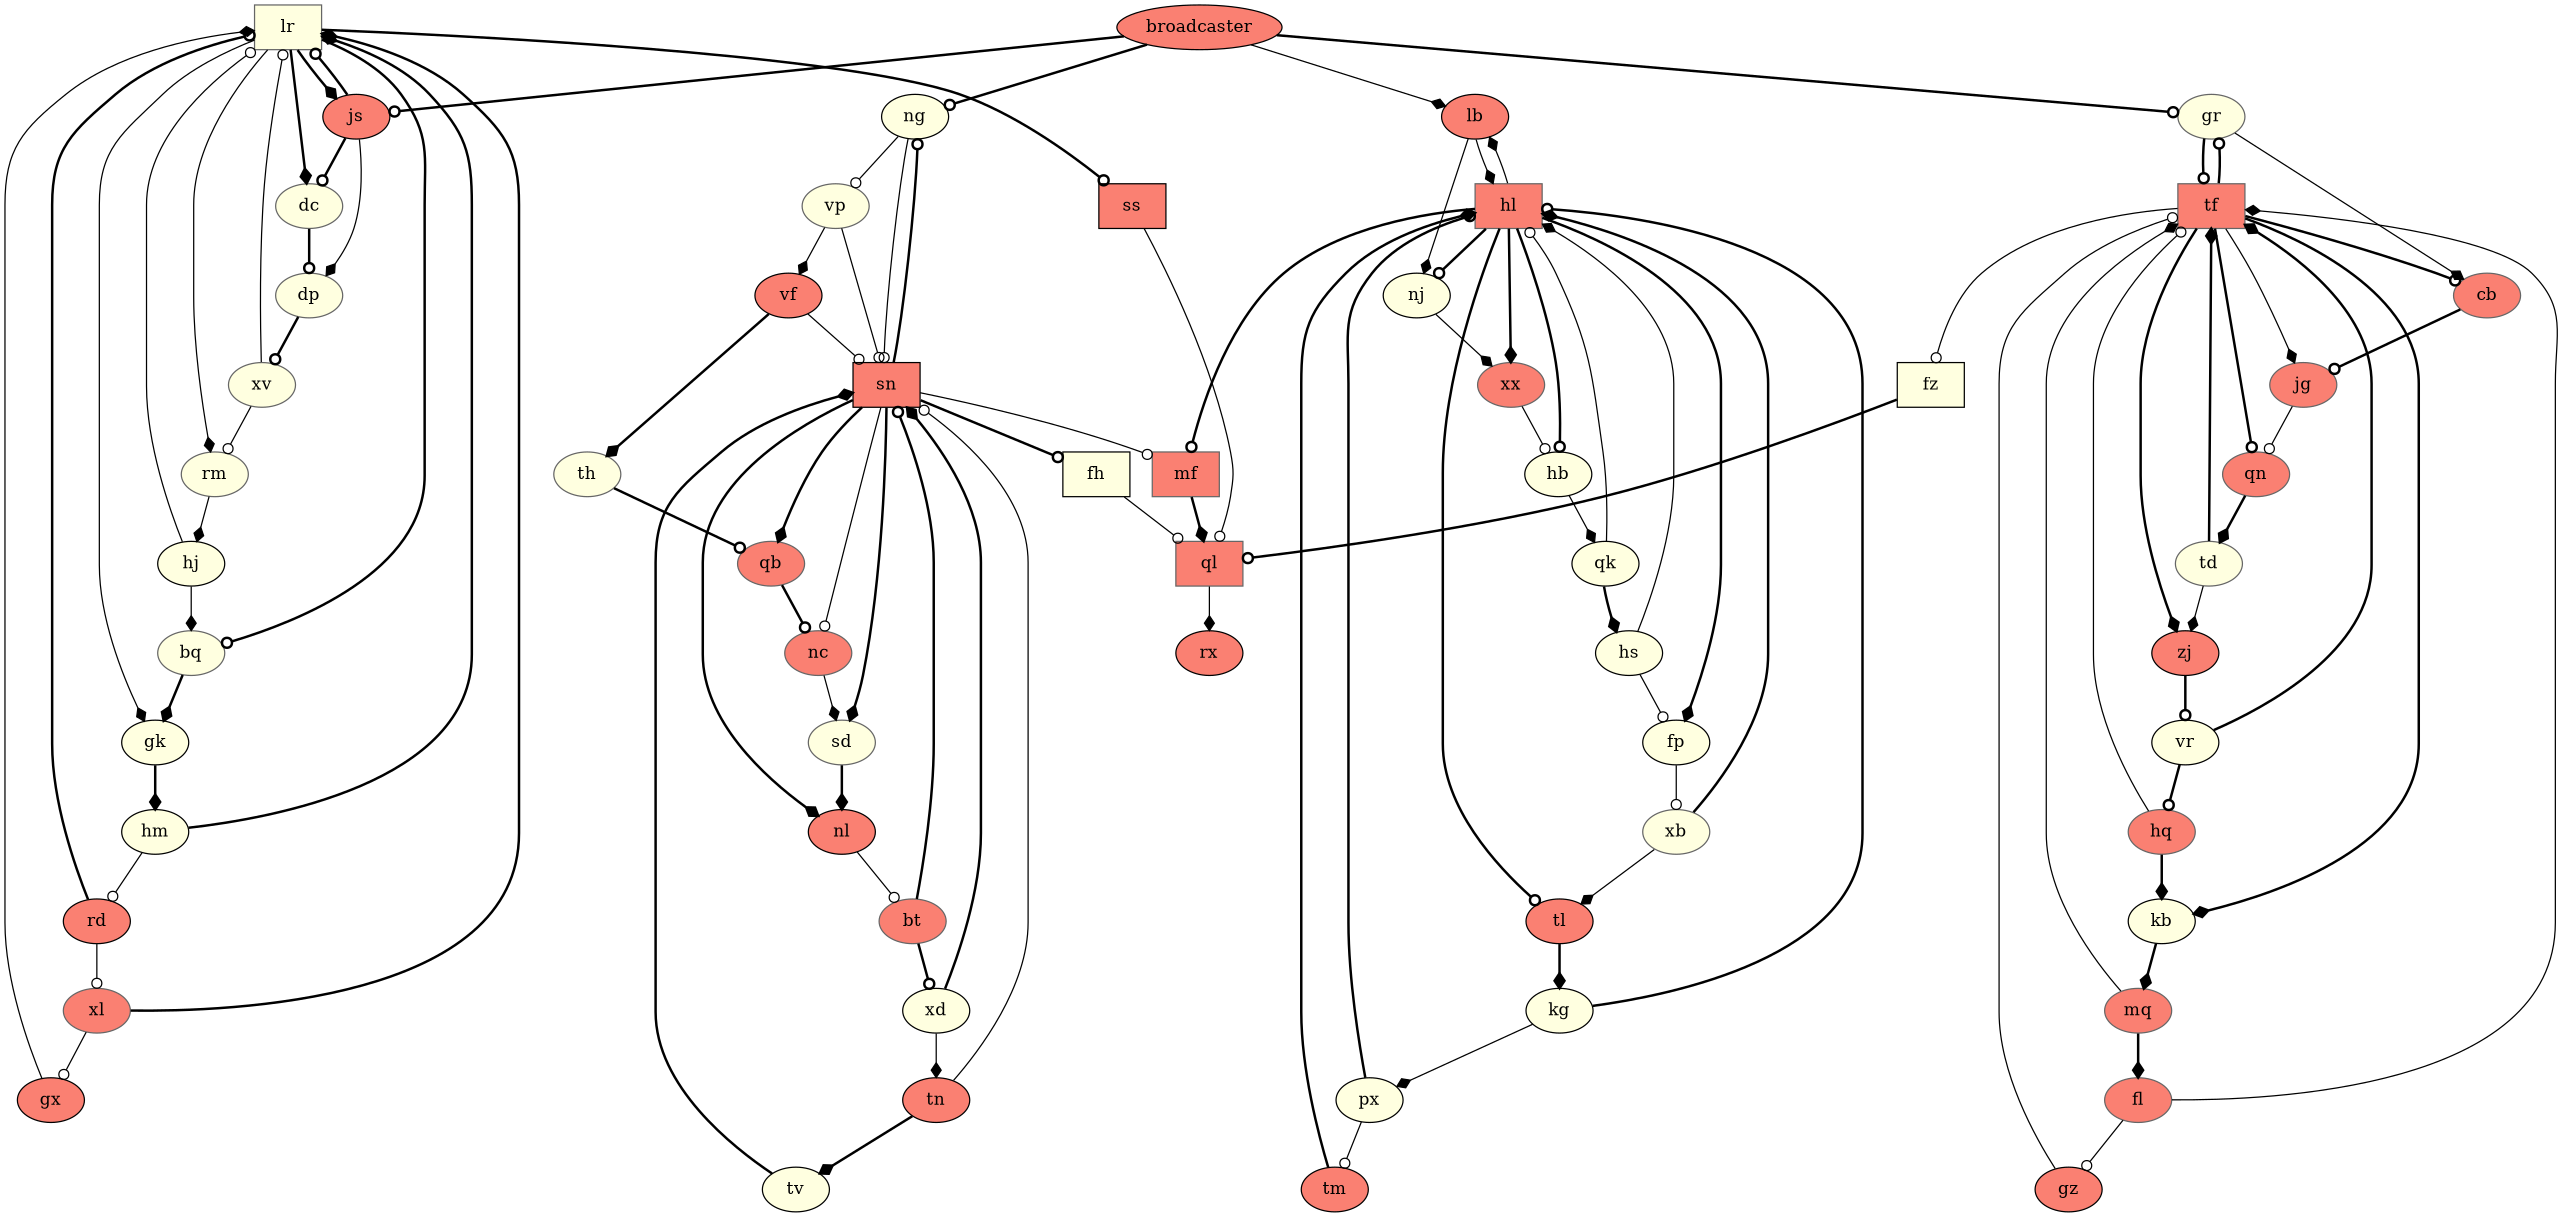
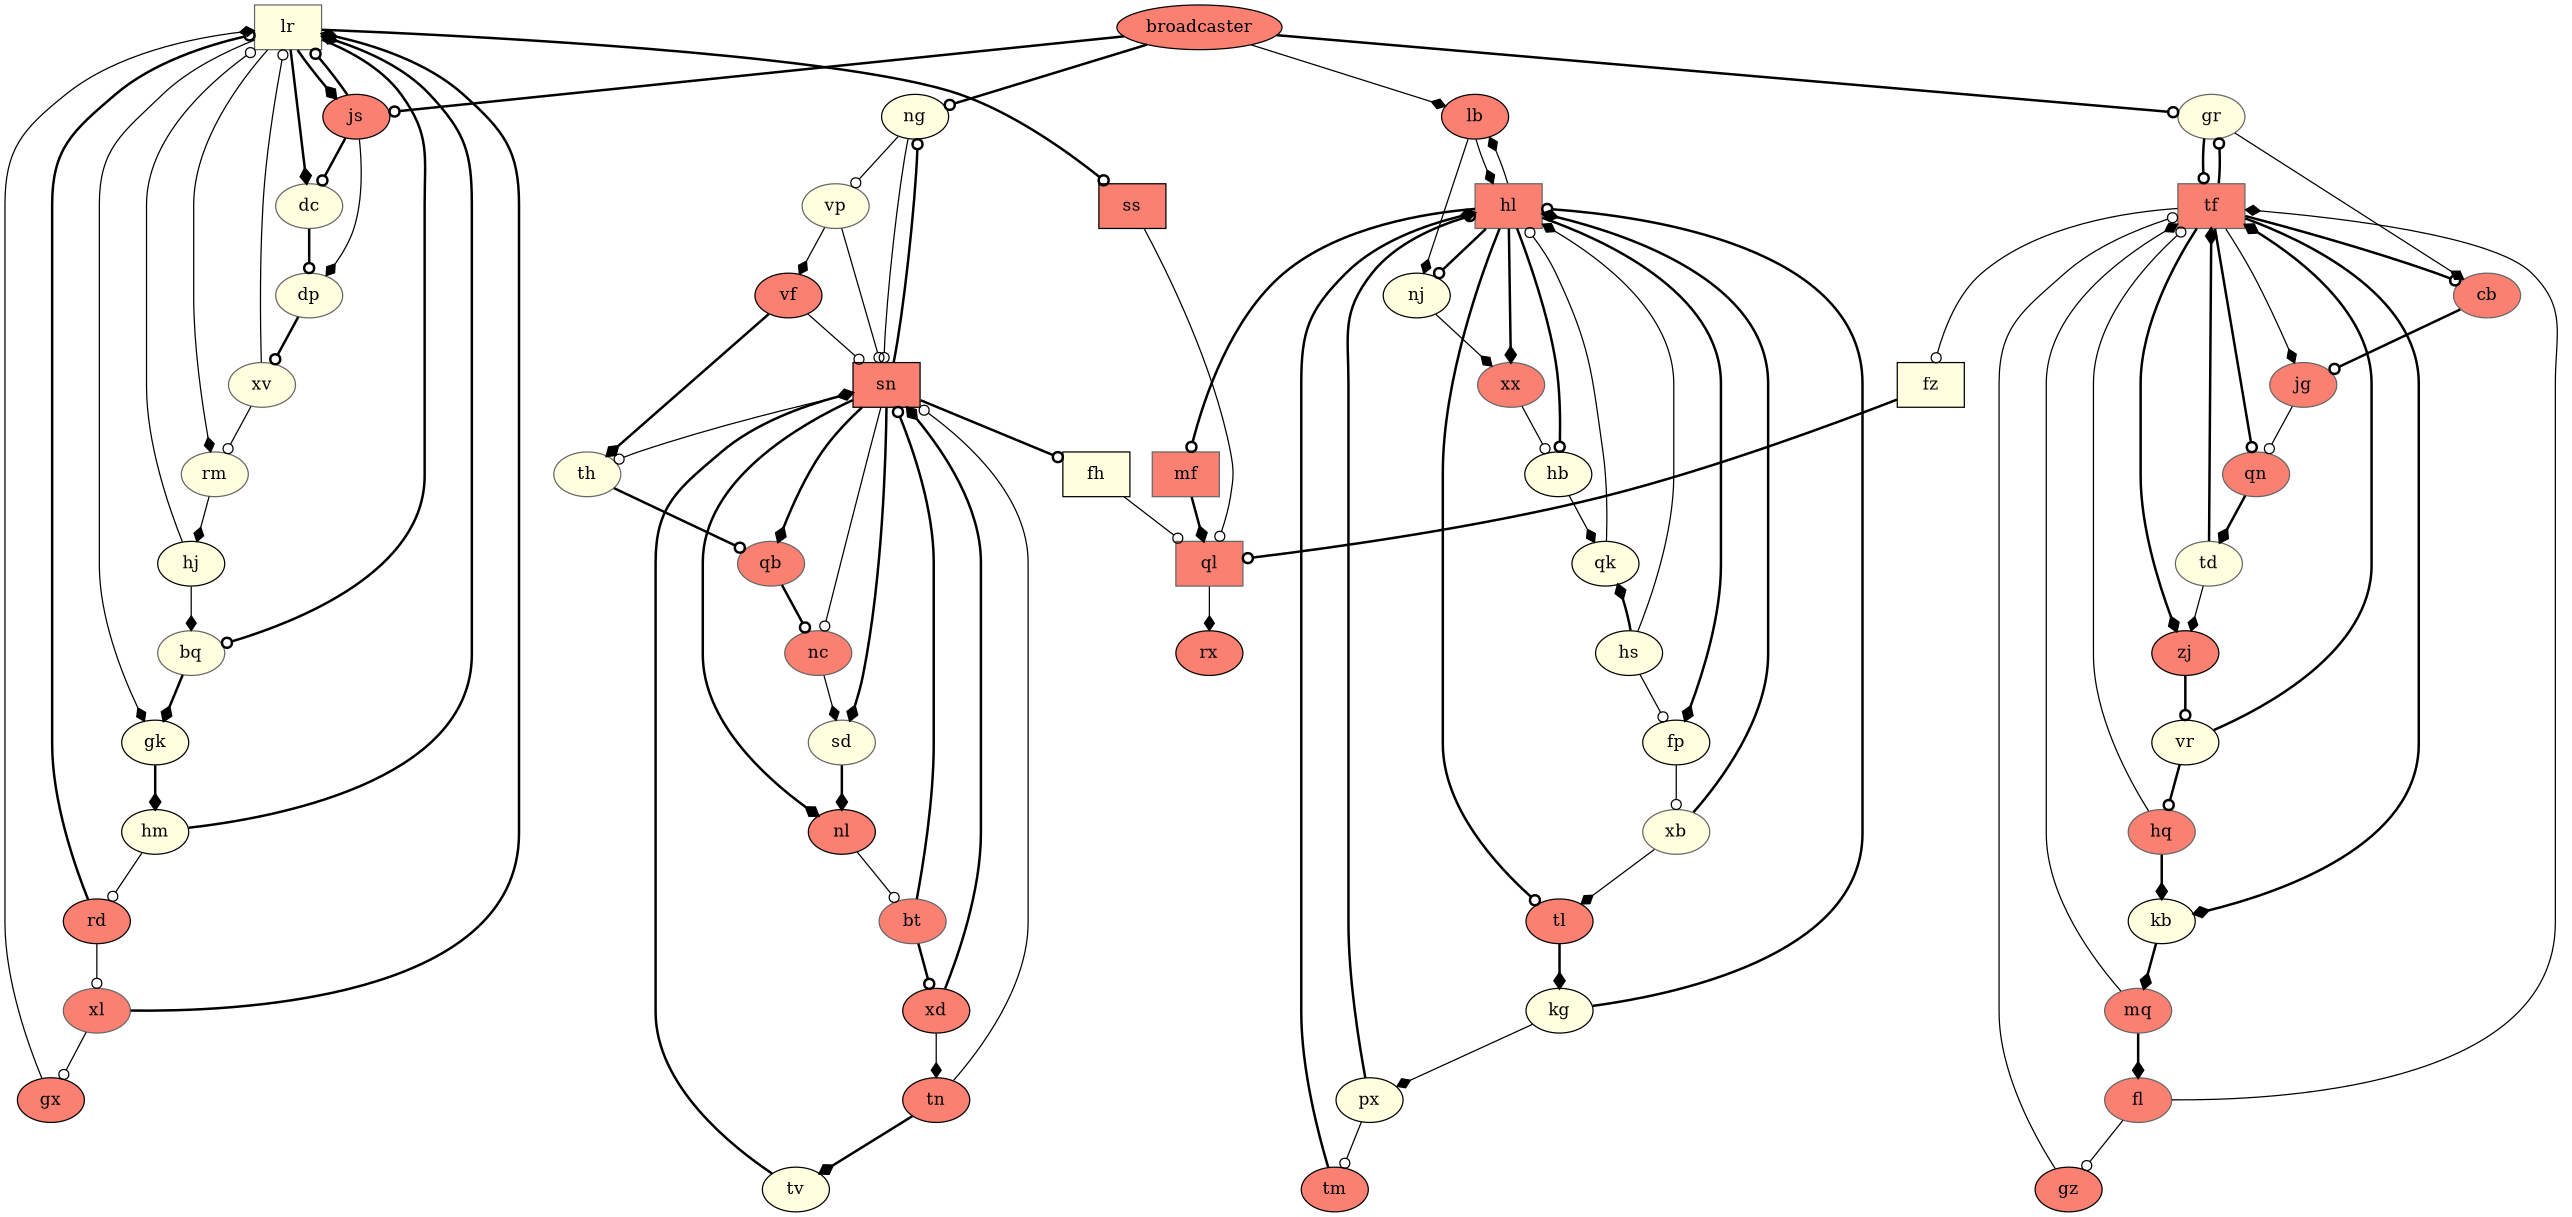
  digraph {
    node [color=black fillcolor=salmon style=filled]
    edge [arrowhead=odot style=bold]
    ql [color=gray40 shape=rect]
    rx
    lr [color=gray40 fillcolor=lightyellow shape=rect]
    ss [shape=rect]
    js
    gk [fillcolor=lightyellow]
    rm [color=gray40 fillcolor=lightyellow]
    dc [color=gray40 fillcolor=lightyellow]
    bq [color=gray40 fillcolor=lightyellow]
    dp [color=gray40 fillcolor=lightyellow]
    xv [color=gray40 fillcolor=lightyellow]
    hm [fillcolor=lightyellow]
    hj [fillcolor=lightyellow]
    hl [color=gray40 shape=rect]
    mf [color=gray40 shape=rect]
    tl
    lb
    fp [fillcolor=lightyellow]
    xx [color=gray40]
    hb [fillcolor=lightyellow]
    nj [fillcolor=lightyellow]
    kg [fillcolor=lightyellow]
    xb [color=gray40 fillcolor=lightyellow]
    qk [fillcolor=lightyellow]
    tf [color=gray40 shape=rect]
    fz [fillcolor=lightyellow shape=rect]
    gr [color=gray40 fillcolor=lightyellow]
    cb [color=gray40]
    jg [color=gray40]
    qn [color=gray40]
    zj
    kb [fillcolor=lightyellow]
    td [color=gray40 fillcolor=lightyellow]
    vr [fillcolor=lightyellow]
    mq [color=gray40]
    fh [fillcolor=lightyellow shape=rect]
    sn [shape=rect]
    ng [fillcolor=lightyellow]
    qb [color=gray40]
    nc [color=gray40]
    th [color=gray40 fillcolor=lightyellow]
    nl
    sd [color=gray40 fillcolor=lightyellow]
    vp [color=gray40 fillcolor=lightyellow]
    bt [color=gray40]
    fl [color=gray40]
    gz
    px [fillcolor=lightyellow]
    tm
    broadcaster
    vf
    rd
    xl [color=gray40]
    gx
    hs [fillcolor=lightyellow]
    hq [color=gray40]
-   xd [fillcolor=lightyellow]
+   xd
    tn
    tv [fillcolor=lightyellow]
    ql -> rx [arrowhead=diamond style=solid]
    lr -> ss
    lr -> js [arrowhead=diamond]
    lr -> gk [arrowhead=diamond style=solid]
    lr -> rm [arrowhead=diamond style=solid]
    lr -> dc [arrowhead=diamond]
    lr -> bq
    ss -> ql [style=solid]
    js -> lr
    js -> dc
    js -> dp [arrowhead=diamond style=solid]
    gk -> hm [arrowhead=diamond]
    rm -> hj [arrowhead=diamond style=solid]
    dc -> dp
    bq -> gk [arrowhead=diamond]
    dp -> xv
    xv -> lr [style=solid]
    xv -> rm [style=solid]
    hm -> lr [arrowhead=diamond]
    hm -> rd [style=solid]
    hj -> lr [style=solid]
    hj -> bq [arrowhead=diamond style=solid]
    hl -> mf
    hl -> tl
    hl -> lb [arrowhead=diamond style=solid]
    hl -> fp [arrowhead=diamond]
    hl -> xx [arrowhead=diamond]
    hl -> hb
    hl -> nj
    mf -> ql [arrowhead=diamond]
    tl -> kg [arrowhead=diamond]
    lb -> hl [arrowhead=diamond style=solid]
    lb -> nj [arrowhead=diamond style=solid]
    fp -> xb [style=solid]
    xx -> hb [style=solid]
    hb -> qk [arrowhead=diamond style=solid]
    nj -> xx [arrowhead=diamond style=solid]
    kg -> hl
    kg -> px [arrowhead=diamond style=solid]
    xb -> hl [arrowhead=diamond]
    xb -> tl [arrowhead=diamond style=solid]
    qk -> hl [style=solid]
-   qk -> hs [arrowhead=diamond]
+   hs -> qk [arrowhead=diamond]
    tf -> fz [style=solid]
    tf -> gr
    tf -> cb
    tf -> jg [arrowhead=diamond style=solid]
    tf -> qn
    tf -> zj [arrowhead=diamond]
    tf -> kb [arrowhead=diamond]
    fz -> ql
    gr -> tf
    gr -> cb [arrowhead=diamond style=solid]
    cb -> jg
    jg -> qn [style=solid]
    qn -> td [arrowhead=diamond]
    zj -> vr
    kb -> mq [arrowhead=diamond]
    td -> tf [arrowhead=diamond]
    td -> zj [arrowhead=diamond style=solid]
    vr -> tf [arrowhead=diamond]
    vr -> hq
    mq -> tf [arrowhead=diamond style=solid]
    mq -> fl [arrowhead=diamond]
    fh -> ql [style=solid]
    sn -> fh
    sn -> ng
    sn -> qb [arrowhead=diamond]
    sn -> nc [style=solid]
-   sn -> mf [style=solid]
+   sn -> th [style=solid]
    sn -> nl [arrowhead=diamond]
    sn -> sd [arrowhead=diamond]
    ng -> sn [style=solid]
    ng -> vp [style=solid]
    qb -> nc
    nc -> sd [arrowhead=diamond style=solid]
    th -> qb
    nl -> bt [style=solid]
    sd -> nl [arrowhead=diamond]
    vp -> sn [style=solid]
    vp -> vf [arrowhead=diamond style=solid]
    bt -> sn
    bt -> xd
    fl -> tf [arrowhead=diamond style=solid]
    fl -> gz [style=solid]
    gz -> tf [style=solid]
    px -> hl
    px -> tm [style=solid]
    tm -> hl [arrowhead=diamond]
    broadcaster -> js
    broadcaster -> lb [arrowhead=diamond style=solid]
    broadcaster -> gr
    broadcaster -> ng
    vf -> sn [style=solid]
    vf -> th [arrowhead=diamond]
    rd -> lr
    rd -> xl [style=solid]
    xl -> lr [arrowhead=diamond]
    xl -> gx [style=solid]
    gx -> lr [arrowhead=diamond style=solid]
    hs -> hl [arrowhead=diamond style=solid]
    hs -> fp [style=solid]
    hq -> tf [style=solid]
    hq -> kb [arrowhead=diamond]
    xd -> sn [arrowhead=diamond]
    xd -> tn [arrowhead=diamond style=solid]
    tn -> sn [style=solid]
    tn -> tv [arrowhead=diamond]
    tv -> sn [arrowhead=diamond]
  }
